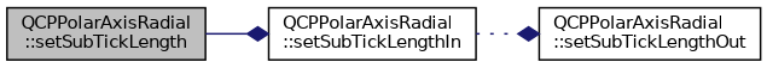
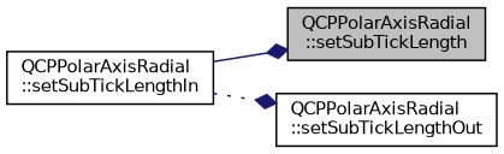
  digraph {
    rankdir=LR
    node [color=black fillcolor=white fontname=Helvetica fontsize=10 shape=record style=filled]
    edge [arrowhead=diamond color=midnightblue fontname=Helvetica fontsize=10 labelfontname=Helvetica labelfontsize=10]
    n1 [fillcolor=grey75 fontcolor=black height=0.2 label="QCPPolarAxisRadial\l::setSubTickLength" width=0.4]
    n2 [height=0.2 label="QCPPolarAxisRadial\l::setSubTickLengthIn" width=0.4]
    n3 [height=0.2 label="QCPPolarAxisRadial\l::setSubTickLengthOut" width=0.4]
-   n1 -> n2 [style=solid]
+   n2 -> n1 [style=solid]
    n2 -> n3 [style=dotted]
  }
